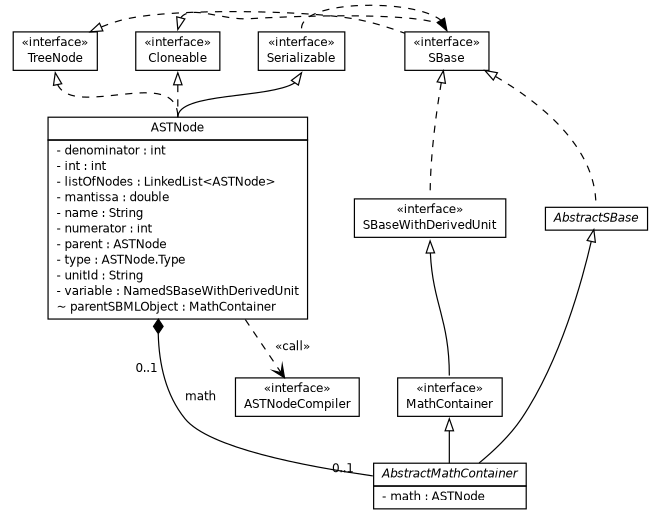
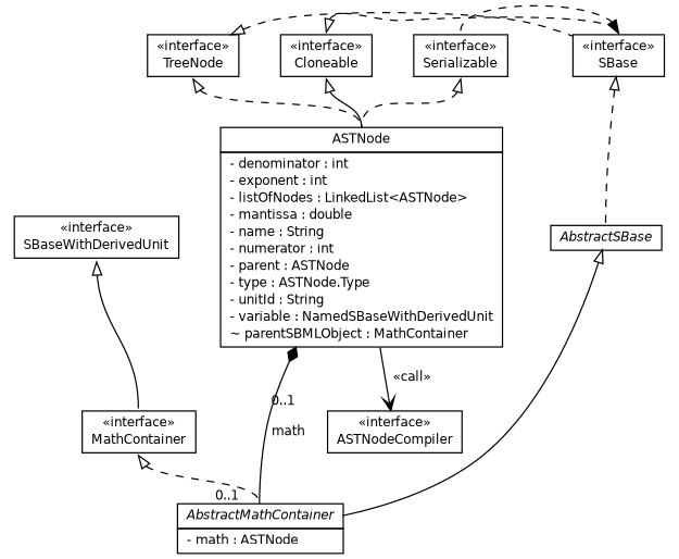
  digraph {
    nodesep=0.25
    ranksep=0.5
    node [fontcolor=black fontname=Helvetica fontsize=10.0 margin="0.1,0" shape=plaintext]
    edge [arrowtail=empty dir=back fontname=Helvetica fontsize=10 headport=n labelfontname=Helvetica labelfontsize=10 tailport=p style=dashed]
    n1 [height=0.1 label=<<table title="org.sbml.jsbml.AbstractSBase" border="0" cellborder="1" cellspacing="0" cellpadding="2" port="p" href="http://java.sun.com/j2se/1.4.2/docs/api//AbstractSBase.html"> 		<tr><td><table border="0" cellspacing="0" cellpadding="1"> <tr><td align="center" balign="center"><font face="Helvetica-Oblique"> AbstractSBase </font></td></tr> 		</table></td></tr> 		</table>>]
    n2 [label=<<table title="org.sbml.jsbml.SBaseWithDerivedUnit" border="0" cellborder="1" cellspacing="0" cellpadding="2" port="p"> 		<tr><td><table border="0" cellspacing="0" cellpadding="1"> <tr><td align="center" balign="center"> &#171;interface&#187; </td></tr> <tr><td align="center" balign="center"> SBaseWithDerivedUnit </td></tr> 		</table></td></tr> 		</table>>]
    n3 [label=<<table title="javax.swing.tree.TreeNode" border="0" cellborder="1" cellspacing="0" cellpadding="2" port="p" href="http://java.sun.com/j2se/1.4.2/docs/api/javax/swing/tree/TreeNode.html"> 		<tr><td><table border="0" cellspacing="0" cellpadding="1"> <tr><td align="center" balign="center"> &#171;interface&#187; </td></tr> <tr><td align="center" balign="center"> TreeNode </td></tr> 		</table></td></tr> 		</table>>]
    n4 [height=0.1 label=<<table title="org.sbml.jsbml.SBase" border="0" cellborder="1" cellspacing="0" cellpadding="2" port="p"> 		<tr><td><table border="0" cellspacing="0" cellpadding="1"> <tr><td align="center" balign="center"> &#171;interface&#187; </td></tr> <tr><td align="center" balign="center"> SBase </td></tr> 		</table></td></tr> 		</table>> width=0.1]
    n5 [label=<<table title="java.lang.Cloneable" border="0" cellborder="1" cellspacing="0" cellpadding="2" port="p"> 		<tr><td><table border="0" cellspacing="0" cellpadding="1"> <tr><td align="center" balign="center"> &#171;interface&#187; </td></tr> <tr><td align="center" balign="center"> Cloneable </td></tr> 		</table></td></tr> 		</table>>]
    n6 [label=<<table title="java.io.Serializable" border="0" cellborder="1" cellspacing="0" cellpadding="2" port="p"> 		<tr><td><table border="0" cellspacing="0" cellpadding="1"> <tr><td align="center" balign="center"> &#171;interface&#187; </td></tr> <tr><td align="center" balign="center"> Serializable </td></tr> 		</table></td></tr> 		</table>>]
    n7 [label=<<table title="org.sbml.jsbml.AbstractMathContainer" border="0" cellborder="1" cellspacing="0" cellpadding="2" port="p"> 		<tr><td><table border="0" cellspacing="0" cellpadding="1"> <tr><td align="center" balign="center"><font face="Helvetica-Oblique"> AbstractMathContainer </font></td></tr> 		</table></td></tr> 		<tr><td><table border="0" cellspacing="0" cellpadding="1"> <tr><td align="left" balign="left"> - math : ASTNode </td></tr> 		</table></td></tr> 		</table>>]
    n8 [label=<<table title="org.sbml.jsbml.MathContainer" border="0" cellborder="1" cellspacing="0" cellpadding="2" port="p"> 		<tr><td><table border="0" cellspacing="0" cellpadding="1"> <tr><td align="center" balign="center"> &#171;interface&#187; </td></tr> <tr><td align="center" balign="center"> MathContainer </td></tr> 		</table></td></tr> 		</table>>]
-   n9 [height=0.1 label=<<table title="org.sbml.jsbml.ASTNode" border="0" cellborder="1" cellspacing="0" cellpadding="2" port="p"> 		<tr><td><table border="0" cellspacing="0" cellpadding="1"> <tr><td align="center" balign="center"> ASTNode </td></tr> 		</table></td></tr> 		<tr><td><table border="0" cellspacing="0" cellpadding="1"> <tr><td align="left" balign="left"> - denominator : int </td></tr> <tr><td align="left" balign="left"> - int : int </td></tr> <tr><td align="left" balign="left"> - listOfNodes : LinkedList&lt;ASTNode&gt; </td></tr> <tr><td align="left" balign="left"> - mantissa : double </td></tr> <tr><td align="left" balign="left"> - name : String </td></tr> <tr><td align="left" balign="left"> - numerator : int </td></tr> <tr><td align="left" balign="left"> - parent : ASTNode </td></tr> <tr><td align="left" balign="left"> - type : ASTNode.Type </td></tr> <tr><td align="left" balign="left"> - unitId : String </td></tr> <tr><td align="left" balign="left"> - variable : NamedSBaseWithDerivedUnit </td></tr> <tr><td align="left" balign="left"> ~ parentSBMLObject : MathContainer </td></tr> 		</table></td></tr> 		</table>>]
+   n9 [height=0.1 label=<<table title="org.sbml.jsbml.ASTNode" border="0" cellborder="1" cellspacing="0" cellpadding="2" port="p"> 		<tr><td><table border="0" cellspacing="0" cellpadding="1"> <tr><td align="center" balign="center"> ASTNode </td></tr> 		</table></td></tr> 		<tr><td><table border="0" cellspacing="0" cellpadding="1"> <tr><td align="left" balign="left"> - denominator : int </td></tr> <tr><td align="left" balign="left"> - exponent : int </td></tr> <tr><td align="left" balign="left"> - listOfNodes : LinkedList&lt;ASTNode&gt; </td></tr> <tr><td align="left" balign="left"> - mantissa : double </td></tr> <tr><td align="left" balign="left"> - name : String </td></tr> <tr><td align="left" balign="left"> - numerator : int </td></tr> <tr><td align="left" balign="left"> - parent : ASTNode </td></tr> <tr><td align="left" balign="left"> - type : ASTNode.Type </td></tr> <tr><td align="left" balign="left"> - unitId : String </td></tr> <tr><td align="left" balign="left"> - variable : NamedSBaseWithDerivedUnit </td></tr> <tr><td align="left" balign="left"> ~ parentSBMLObject : MathContainer </td></tr> 		</table></td></tr> 		</table>>]
    n10 [label=<<table title="org.sbml.jsbml.ASTNodeCompiler" border="0" cellborder="1" cellspacing="0" cellpadding="2" port="p"> 		<tr><td><table border="0" cellspacing="0" cellpadding="1"> <tr><td align="center" balign="center"> &#171;interface&#187; </td></tr> <tr><td align="center" balign="center"> ASTNodeCompiler </td></tr> 		</table></td></tr> 		</table>>]
    subgraph sub_1 {
      rank=same
      n1
      n2
    }
    subgraph sub_2 {
      rank=same
      n3
      n4
      n5
      n6
    }
    n1 -> n7 [headport=p style=""]
    n2 -> n8 [style=solid tailport=s]
    n3 -> n4 [headport=p]
    n3 -> n9 [tailport=s]
    n4 -> n1
-   n4 -> n2
    n5 -> n4 [tailport=n]
-   n5 -> n9 [tailport=s]
+   n5 -> n9 [style=solid tailport=s]
    n6 -> n4 [tailport=n]
-   n6 -> n9 [style=solid tailport=s]
-   n8 -> n7 [style=solid tailport=s]
+   n6 -> n9 [tailport=s]
+   n8 -> n7 [tailport=s]
    n9 -> n7 [arrowhead=none arrowtail=diamond color=black fontcolor=black fontsize=10.0 headlabel="\n\n0..1     " headport=p label=math taillabel="\n\n\n      0..1" style=""]
-   n9 -> n10 [arrowhead=open color=black fontcolor=black fontsize=10.0 headport=p label="  &#171;call&#187;" arrowtail="" dir=""]
+   n9 -> n10 [arrowhead=open color=black fontcolor=black fontsize=10.0 headport=p label="  &#171;call&#187;" style=solid arrowtail="" dir=""]
  }
